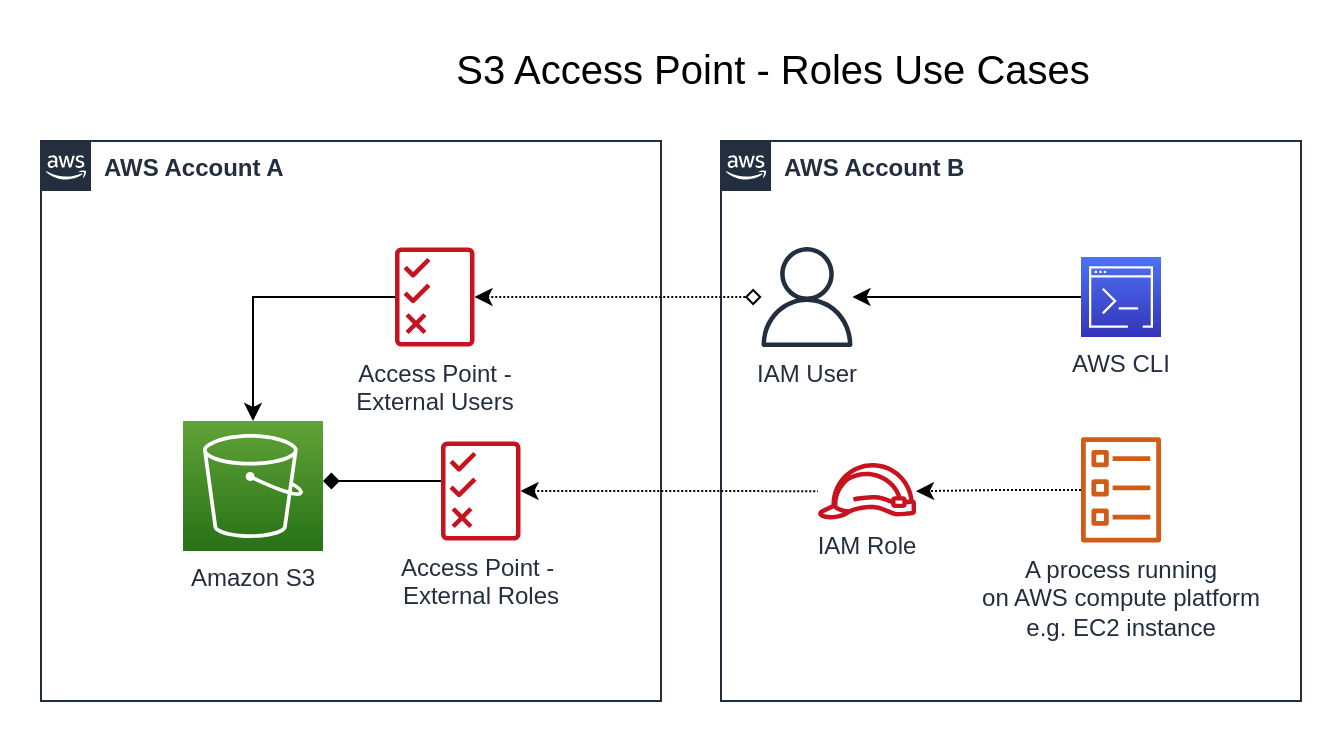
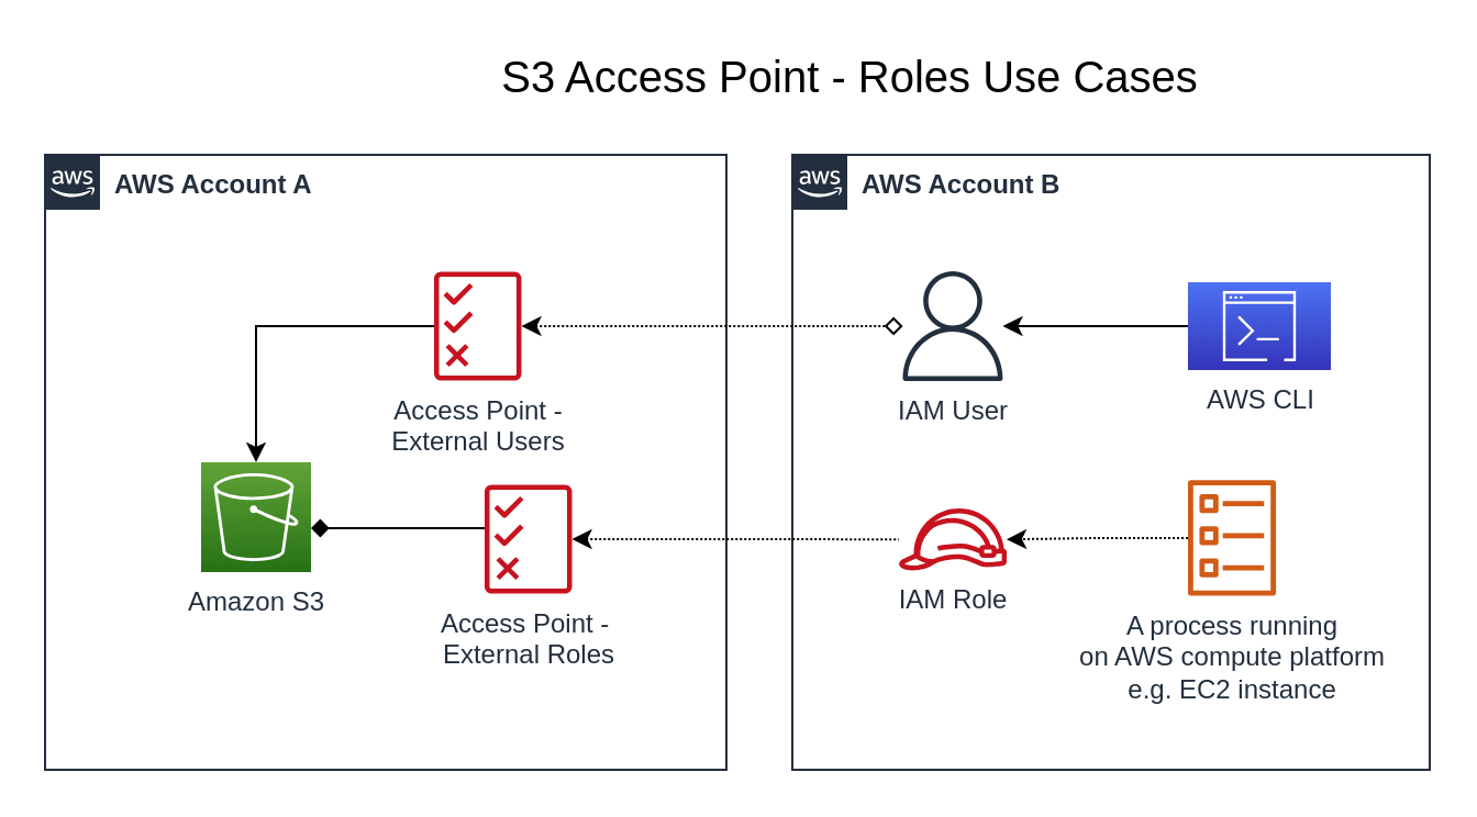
  <mxCell id="0" />
  <mxCell id="1" parent="0" />
  <mxCell id="2" value="AWS Account A" style="points=[[0,0],[0.25,0],[0.5,0],[0.75,0],[1,0],[1,0.25],[1,0.5],[1,0.75],[1,1],[0.75,1],[0.5,1],[0.25,1],[0,1],[0,0.75],[0,0.5],[0,0.25]];outlineConnect=0;gradientColor=none;html=1;whiteSpace=wrap;fontSize=12;fontStyle=1;shape=mxgraph.aws4.group;grIcon=mxgraph.aws4.group_aws_cloud_alt;strokeColor=#232F3E;fillColor=none;verticalAlign=top;align=left;spacingLeft=30;fontColor=#232F3E;dashed=0;" parent="1" vertex="1"><mxGeometry x="20" y="70" width="310" height="280" as="geometry" /></mxCell>
- <mxCell id="3" value="Amazon S3" style="outlineConnect=0;fontColor=#232F3E;gradientColor=#60A337;gradientDirection=north;fillColor=#277116;strokeColor=#ffffff;dashed=0;verticalLabelPosition=bottom;verticalAlign=top;align=center;html=1;fontSize=12;fontStyle=0;aspect=fixed;shape=mxgraph.aws4.resourceIcon;resIcon=mxgraph.aws4.s3;" parent="1" vertex="1"><mxGeometry x="91" y="210" width="70" height="65" as="geometry" /></mxCell>
+ <mxCell id="3" value="Amazon S3" style="outlineConnect=0;fontColor=#232F3E;gradientColor=#60A337;gradientDirection=north;fillColor=#277116;strokeColor=#ffffff;dashed=0;verticalLabelPosition=bottom;verticalAlign=top;align=center;html=1;fontSize=12;fontStyle=0;aspect=fixed;shape=mxgraph.aws4.resourceIcon;resIcon=mxgraph.aws4.s3;" parent="1" vertex="1"><mxGeometry x="91" y="210" width="50" height="50" as="geometry" /></mxCell>
  <mxCell id="4" value="AWS Account B" style="points=[[0,0],[0.25,0],[0.5,0],[0.75,0],[1,0],[1,0.25],[1,0.5],[1,0.75],[1,1],[0.75,1],[0.5,1],[0.25,1],[0,1],[0,0.75],[0,0.5],[0,0.25]];outlineConnect=0;gradientColor=none;html=1;whiteSpace=wrap;fontSize=12;fontStyle=1;shape=mxgraph.aws4.group;grIcon=mxgraph.aws4.group_aws_cloud_alt;strokeColor=#232F3E;fillColor=none;verticalAlign=top;align=left;spacingLeft=30;fontColor=#232F3E;dashed=0;" parent="1" vertex="1"><mxGeometry x="360" y="70" width="290" height="280" as="geometry" /></mxCell>
- <mxCell id="5" value="IAM User" style="outlineConnect=0;fontColor=#232F3E;gradientColor=none;fillColor=#232F3E;strokeColor=none;dashed=0;verticalLabelPosition=bottom;verticalAlign=top;align=center;html=1;fontSize=12;fontStyle=0;aspect=fixed;pointerEvents=1;shape=mxgraph.aws4.user;" parent="1" vertex="1"><mxGeometry x="378" y="123" width="50" height="50" as="geometry" /></mxCell>
+ <mxCell id="5" value="IAM User" style="outlineConnect=0;fontColor=#232F3E;gradientColor=none;fillColor=#232F3E;strokeColor=none;dashed=0;verticalLabelPosition=bottom;verticalAlign=top;align=center;html=1;fontSize=12;fontStyle=0;aspect=fixed;pointerEvents=1;shape=mxgraph.aws4.user;" parent="1" vertex="1"><mxGeometry x="408" y="123" width="50" height="50" as="geometry" /></mxCell>
  <mxCell id="6" style="edgeStyle=orthogonalEdgeStyle;rounded=0;orthogonalLoop=1;jettySize=auto;html=1;" parent="1" source="8" target="3" edge="1"><mxGeometry relative="1" as="geometry" /></mxCell>
  <mxCell id="7" style="edgeStyle=orthogonalEdgeStyle;rounded=0;orthogonalLoop=1;jettySize=auto;html=1;dashed=1;dashPattern=1 1;startArrow=classic;startFill=1;endArrow=diamond;endFill=0;" edge="1" parent="1" source="8" target="5"><mxGeometry relative="1" as="geometry" /></mxCell>
  <mxCell id="8" value="Access Point - &lt;br&gt;External Users" style="outlineConnect=0;fontColor=#232F3E;gradientColor=none;fillColor=#C7131F;strokeColor=none;dashed=0;verticalLabelPosition=bottom;verticalAlign=top;align=center;html=1;fontSize=12;fontStyle=0;aspect=fixed;pointerEvents=1;shape=mxgraph.aws4.permissions;" parent="1" vertex="1"><mxGeometry x="197" y="123" width="39.75" height="50" as="geometry" /></mxCell>
  <mxCell id="9" style="edgeStyle=orthogonalEdgeStyle;rounded=0;orthogonalLoop=1;jettySize=auto;html=1;endArrow=diamond;" edge="1" parent="1" source="11" target="3"><mxGeometry relative="1" as="geometry"><Array as="points"><mxPoint x="170" y="240" /><mxPoint x="170" y="240" /></Array></mxGeometry></mxCell>
  <mxCell id="10" style="edgeStyle=orthogonalEdgeStyle;rounded=0;orthogonalLoop=1;jettySize=auto;html=1;dashed=1;dashPattern=1 1;startArrow=classic;startFill=1;endArrow=none;endFill=0;" edge="1" parent="1" source="11" target="12"><mxGeometry relative="1" as="geometry" /></mxCell>
  <mxCell id="11" value="Access Point -&amp;nbsp;&lt;br&gt;External Roles" style="outlineConnect=0;fontColor=#232F3E;gradientColor=none;fillColor=#C7131F;strokeColor=none;dashed=0;verticalLabelPosition=bottom;verticalAlign=top;align=center;html=1;fontSize=12;fontStyle=0;aspect=fixed;pointerEvents=1;shape=mxgraph.aws4.permissions;" parent="1" vertex="1"><mxGeometry x="220" y="220" width="39.75" height="50" as="geometry" /></mxCell>
  <mxCell id="12" value="IAM Role" style="outlineConnect=0;fontColor=#232F3E;gradientColor=none;fillColor=#C7131F;strokeColor=none;dashed=0;verticalLabelPosition=bottom;verticalAlign=top;align=center;html=1;fontSize=12;fontStyle=0;aspect=fixed;pointerEvents=1;shape=mxgraph.aws4.role;" parent="1" vertex="1"><mxGeometry x="408" y="231" width="50" height="28.21" as="geometry" /></mxCell>
  <mxCell id="13" value="S3 Access Point - Roles Use Cases" style="text;html=1;resizable=0;points=[];autosize=1;align=center;verticalAlign=top;spacingTop=-4;fontSize=20;" parent="1" vertex="1"><mxGeometry x="276" y="20" width="220" height="20" as="geometry" /></mxCell>
  <mxCell id="14" style="edgeStyle=orthogonalEdgeStyle;rounded=0;orthogonalLoop=1;jettySize=auto;html=1;dashed=0;dashPattern=1 1;" edge="1" parent="1" source="15" target="5"><mxGeometry relative="1" as="geometry" /></mxCell>
- <mxCell id="15" value="AWS CLI" style="outlineConnect=0;fontColor=#232F3E;gradientColor=#4D72F3;gradientDirection=north;fillColor=#3334B9;strokeColor=#ffffff;dashed=0;verticalLabelPosition=bottom;verticalAlign=top;align=center;html=1;fontSize=12;fontStyle=0;aspect=fixed;shape=mxgraph.aws4.resourceIcon;resIcon=mxgraph.aws4.command_line_interface;" vertex="1" parent="1"><mxGeometry x="540" y="128" width="40" height="40" as="geometry" /></mxCell>
+ <mxCell id="15" value="AWS CLI" style="outlineConnect=0;fontColor=#232F3E;gradientColor=#4D72F3;gradientDirection=north;fillColor=#3334B9;strokeColor=#ffffff;dashed=0;verticalLabelPosition=bottom;verticalAlign=top;align=center;html=1;fontSize=12;fontStyle=0;aspect=fixed;shape=mxgraph.aws4.resourceIcon;resIcon=mxgraph.aws4.command_line_interface;" vertex="1" parent="1"><mxGeometry x="540" y="128" width="65" height="40" as="geometry" /></mxCell>
  <mxCell id="16" style="edgeStyle=orthogonalEdgeStyle;rounded=0;orthogonalLoop=1;jettySize=auto;html=1;dashed=1;dashPattern=1 1;" edge="1" parent="1" source="17" target="12"><mxGeometry relative="1" as="geometry" /></mxCell>
  <mxCell id="17" value="A process running &lt;br&gt;on AWS compute platform &lt;br&gt;e.g. EC2 instance" style="outlineConnect=0;fontColor=#232F3E;gradientColor=none;fillColor=#D05C17;strokeColor=none;dashed=0;verticalLabelPosition=bottom;verticalAlign=top;align=center;html=1;fontSize=12;fontStyle=0;aspect=fixed;pointerEvents=1;shape=mxgraph.aws4.ecs_task;" vertex="1" parent="1"><mxGeometry x="540" y="218" width="40" height="52.88" as="geometry" /></mxCell>
  <mxCell id="18" style="edgeStyle=orthogonalEdgeStyle;rounded=0;orthogonalLoop=1;jettySize=auto;html=1;" edge="1" parent="1"><mxGeometry relative="1" as="geometry"><mxPoint x="445" y="97" as="targetPoint" /></mxGeometry></mxCell>
